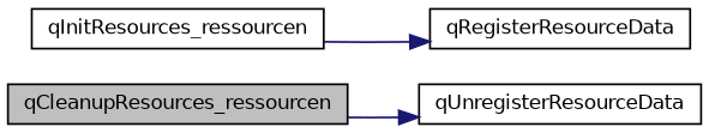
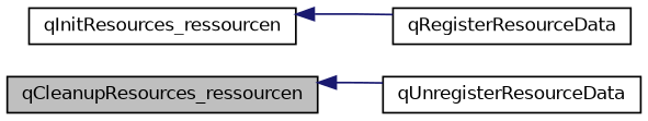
  digraph {
    rankdir=LR
    node [color=black fontname=Helvetica fontsize=10 shape=record]
    edge [color=midnightblue fontname=Helvetica fontsize=10 labelfontname=Helvetica labelfontsize=10 style=solid]
    n1 [fillcolor=grey75 fontcolor=black height=0.2 label=qCleanupResources_ressourcen style=filled width=0.4]
    n2 [height=0.2 label=qUnregisterResourceData width=0.4]
    n3 [height=0.2 label=qInitResources_ressourcen width=0.4]
    n4 [height=0.2 label=qRegisterResourceData width=0.4]
-   n1 -> n2
-   n3 -> n4
+   n2 -> n1
+   n4 -> n3
  }
